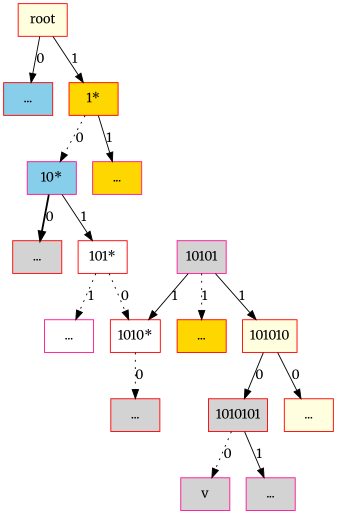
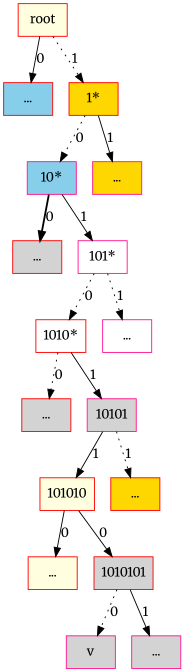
  digraph {
    fontname=Merriweather
    node [color=red fillcolor=lightgrey fontname=Merriweather shape=rect style=filled]
    edge [fontname=Merriweather style=solid]
    n1 [fillcolor=lightyellow label=root]
    n2 [fillcolor=skyblue label="..."]
    n3 [fillcolor=gold label="1*"]
    n4 [color=deeppink fillcolor=skyblue label="10*"]
    n5 [color=deeppink fillcolor=gold label="..."]
    n6 [label="..."]
-   n7 [fillcolor=white label="101*"]
+   n7 [color=deeppink fillcolor=white label="101*"]
    n8 [fillcolor=white label="1010*"]
    n9 [color=deeppink fillcolor=white label="..."]
    n10 [label="..."]
    n11 [color=deeppink label=10101]
    n12 [fillcolor=lightyellow label=101010]
    n13 [fillcolor=gold label="..."]
    n14 [fillcolor=lightyellow label="..."]
    n15 [label=1010101]
    n16 [color=deeppink label=v]
    n17 [color=deeppink label="..."]
    n1 -> n2 [label=0]
-   n1 -> n3 [label=1]
+   n1 -> n3 [label=1 style=dotted]
    n3 -> n4 [label=0 style=dotted]
    n3 -> n5 [label=1]
    n4 -> n6 [label=0 style=bold]
    n4 -> n7 [label=1]
    n7 -> n8 [label=0 style=dotted]
    n7 -> n9 [label=1 style=dotted]
    n8 -> n10 [label=0 style=dotted]
-   n11 -> n8 [label=1]
+   n8 -> n11 [label=1]
    n11 -> n12 [label=1]
    n11 -> n13 [label=1 style=dotted]
    n12 -> n14 [label=0]
    n12 -> n15 [label=0]
    n15 -> n16 [label=0 style=dotted]
    n15 -> n17 [label=1]
  }
